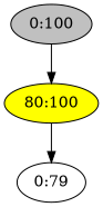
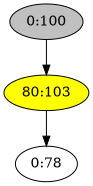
  digraph {
    node [style=filled]
    n1 [fillcolor=grey label="0:100"]
-   n2 [fillcolor=yellow label="80:100"]
-   n3 [label="0:79" style=""]
+   n2 [fillcolor=yellow label="80:103"]
+   n3 [label="0:78" style=""]
    n1 -> n2
    n2 -> n3
  }
